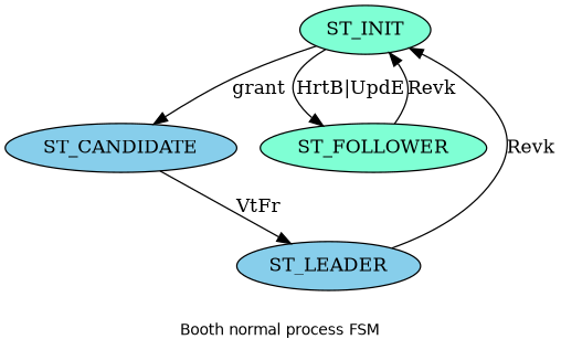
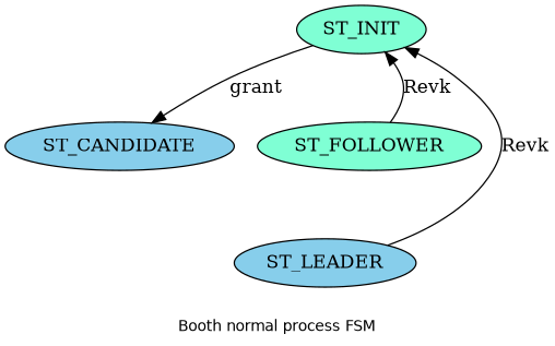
  digraph {
    compound=true
    fontname=Helvetica
    fontsize=11
    label="Booth normal process FSM"
    node [style=filled fillcolor=aquamarine]
    ST_INIT
    ST_CANDIDATE [fillcolor=skyblue]
    ST_FOLLOWER
    ST_LEADER [fillcolor=skyblue]
    ST_INIT -> ST_CANDIDATE [label=grant]
-   ST_INIT -> ST_FOLLOWER [label="HrtB|UpdE"]
-   ST_CANDIDATE -> ST_LEADER [label=VtFr]
    ST_FOLLOWER -> ST_INIT [label=Revk]
    ST_LEADER -> ST_INIT [label=Revk]
  }
